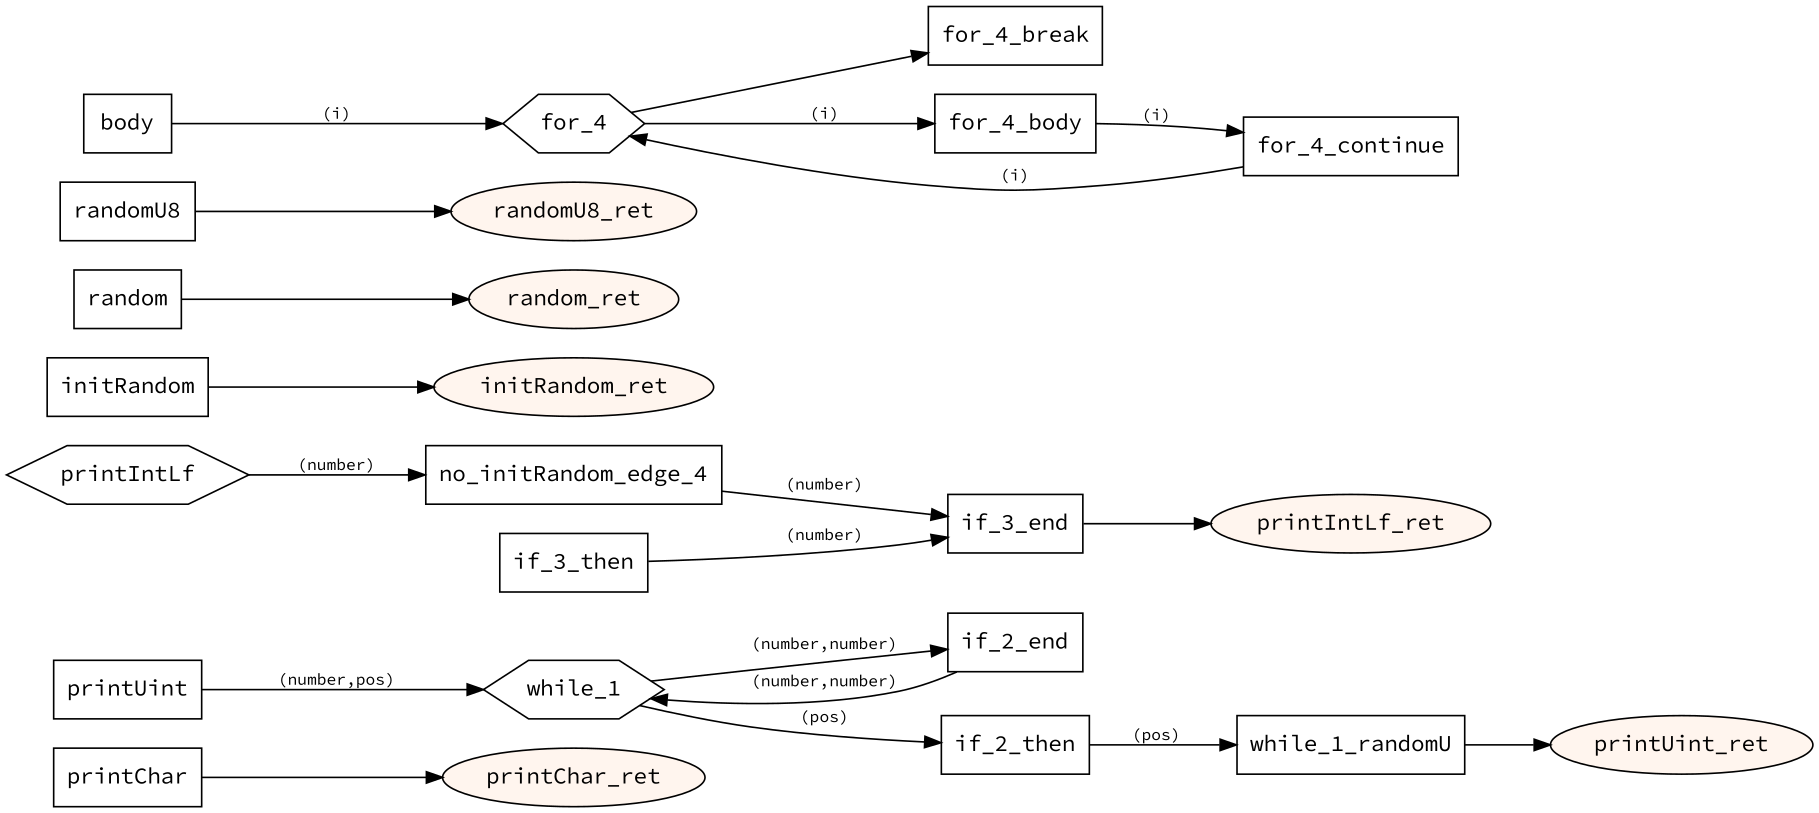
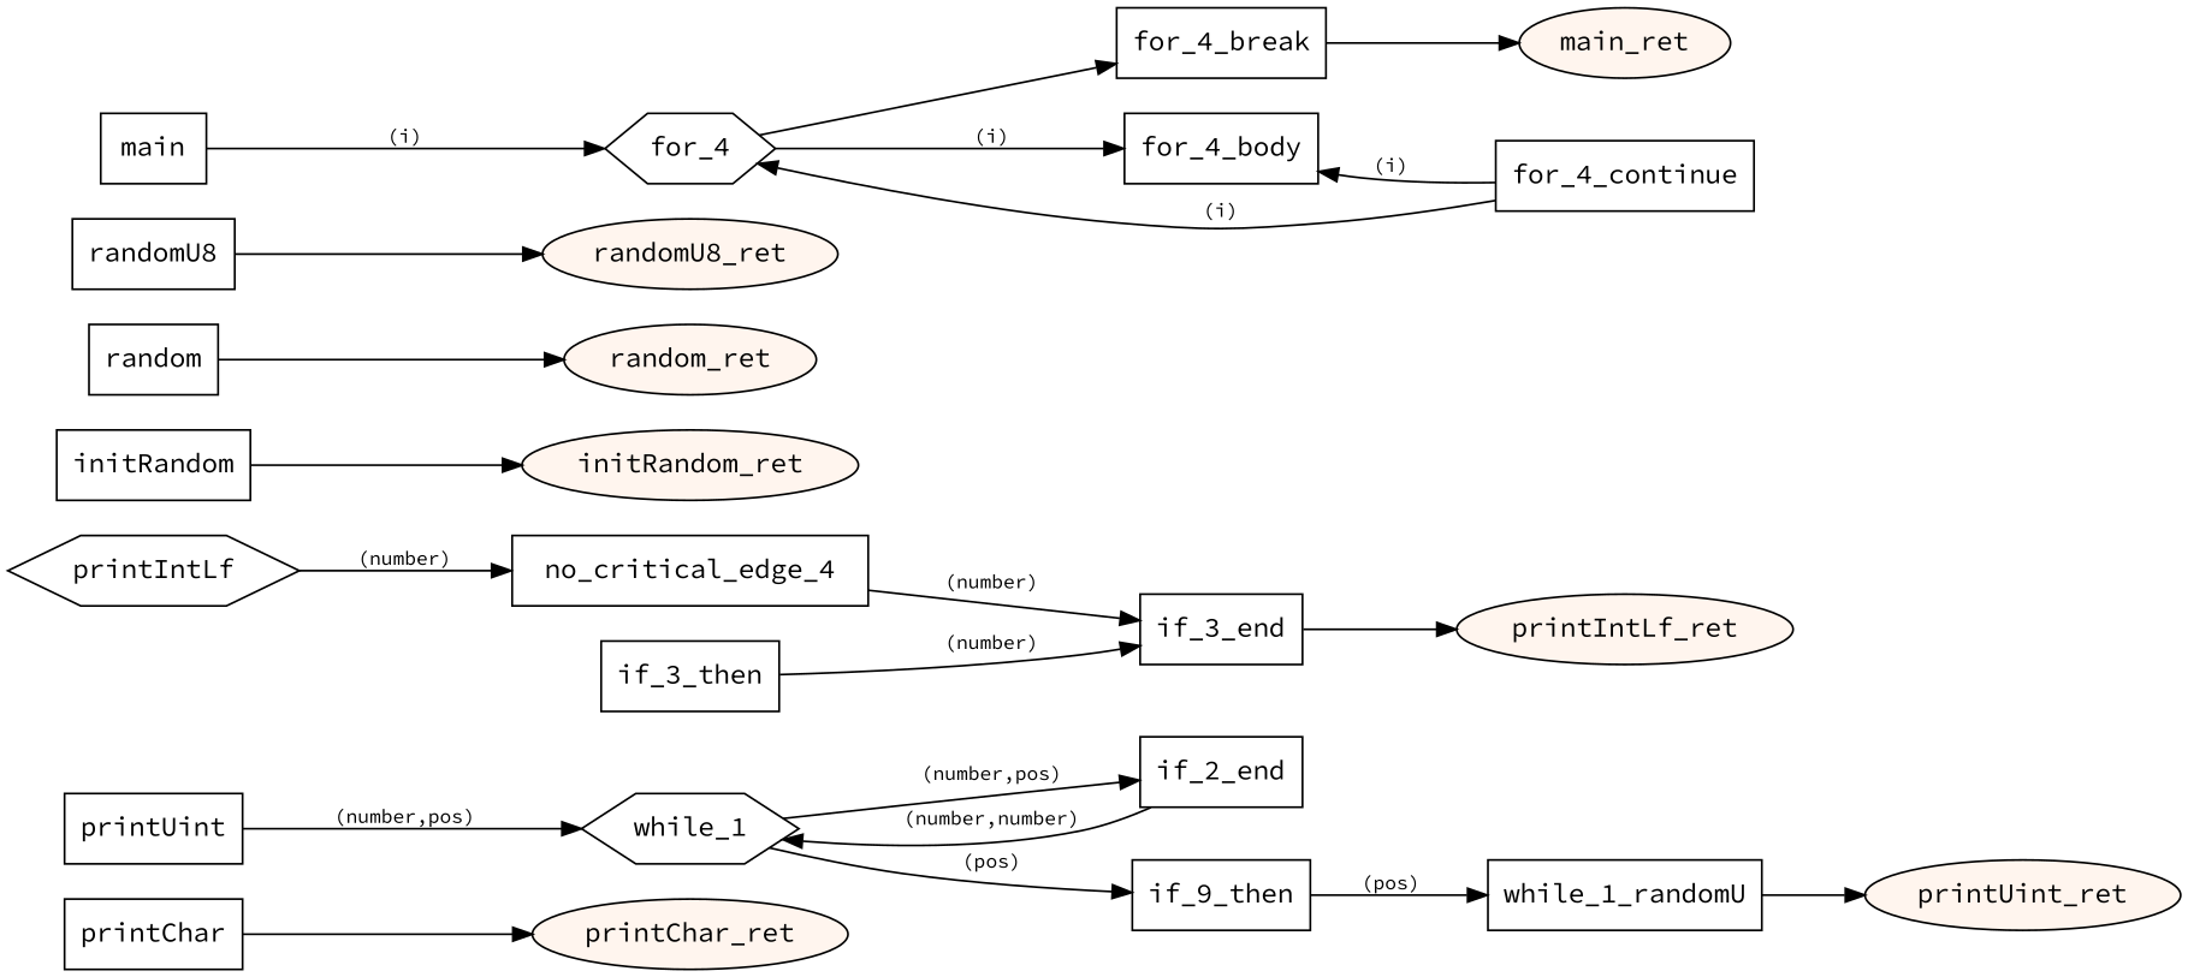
  digraph {
    fontname="Source Code Pro"
    rankdir=LR
    node [fontname="Source Code Pro" shape=box]
    edge [fontname="Source Code Pro" fontsize="10pt"]
    n1 [label=printChar]
    n2 [fillcolor="#fff5ee" label=printChar_ret shape=oval style=filled]
    n3 [label=printUint]
    n4 [label=while_1 shape=hexagon]
    n5 [label=if_2_end]
-   n6 [label=if_2_then]
+   n6 [label=if_9_then]
    n7 [label=while_1_randomU]
    n8 [fillcolor="#fff5ee" label=printUint_ret shape=oval style=filled]
    n9 [label=printIntLf shape=hexagon]
-   n10 [label=no_initRandom_edge_4]
+   n10 [label=no_critical_edge_4]
    n11 [label=if_3_then]
    n12 [label=if_3_end]
    n13 [fillcolor="#fff5ee" label=printIntLf_ret shape=oval style=filled]
    n14 [label=initRandom]
    n15 [fillcolor="#fff5ee" label=initRandom_ret shape=oval style=filled]
    n16 [label=random]
    n17 [fillcolor="#fff5ee" label=random_ret shape=oval style=filled]
    n18 [label=randomU8]
    n19 [fillcolor="#fff5ee" label=randomU8_ret shape=oval style=filled]
-   n20 [label=body]
+   n20 [label=main]
    n21 [label=for_4 shape=hexagon]
    n22 [label=for_4_break]
    n23 [label=for_4_body]
+   n24 [fillcolor="#fff5ee" label=main_ret shape=oval style=filled]
    n25 [label=for_4_continue]
    subgraph sub_1 {
      n1
      n2
    }
    subgraph sub_2 {
      n3
      n4
      n5
      n6
      n7
      n8
    }
    subgraph sub_3 {
      n9
      n10
      n11
      n12
      n13
    }
    subgraph sub_4 {
      n14
      n15
    }
    subgraph sub_5 {
      n16
      n17
    }
    subgraph sub_6 {
      n18
      n19
    }
    subgraph sub_7 {
      n20
      n21
      n22
      n23
+     n24
      n25
    }
    n1 -> n2
    n3 -> n4 [label="(number,pos)"]
-   n4 -> n5 [label="(number,number)"]
+   n4 -> n5 [label="(number,pos)"]
    n4 -> n6 [label="(pos)"]
    n5 -> n4 [label="(number,number)"]
    n6 -> n7 [label="(pos)"]
    n7 -> n8
    n9 -> n10 [label="(number)"]
    n10 -> n12 [label="(number)"]
    n11 -> n12 [label="(number)"]
    n12 -> n13
    n14 -> n15
    n16 -> n17
    n18 -> n19
    n20 -> n21 [label="(i)"]
    n21 -> n22
    n21 -> n23 [label="(i)"]
-   n23 -> n25 [label="(i)"]
+   n22 -> n24
+   n25 -> n23 [label="(i)"]
    n25 -> n21 [label="(i)"]
  }
